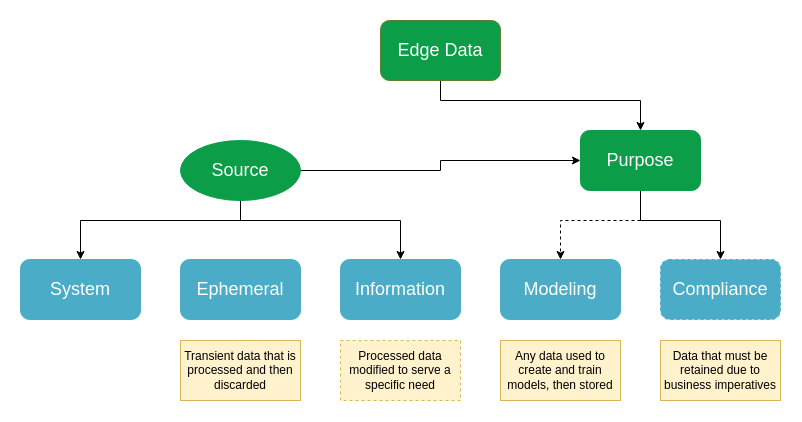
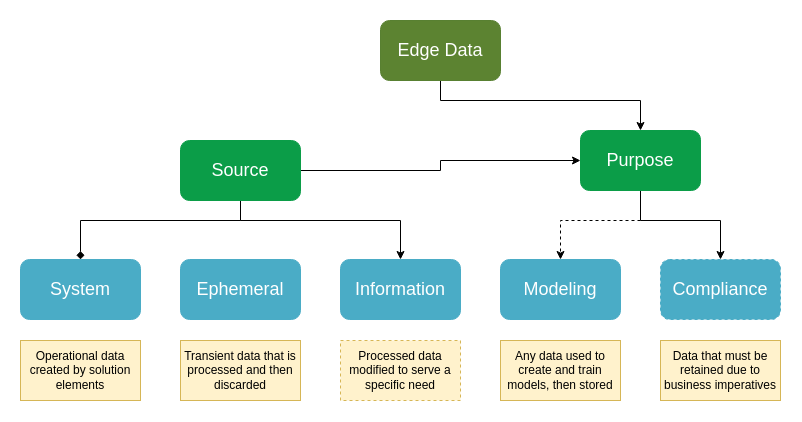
  <mxCell id="0" />
  <mxCell id="1" parent="0" />
  <mxCell id="2" style="edgeStyle=orthogonalEdgeStyle;rounded=0;orthogonalLoop=1;jettySize=auto;html=1;entryX=0.5;entryY=0;entryDx=0;entryDy=0;" parent="1" source="3" target="6" edge="1"><mxGeometry relative="1" as="geometry"><Array as="points"><mxPoint x="440" y="100" /><mxPoint x="640" y="100" /></Array></mxGeometry></mxCell>
- <mxCell id="3" value="&lt;font style=&quot;font-size: 18px;&quot;&gt;Edge Data&lt;/font&gt;" style="rounded=1;whiteSpace=wrap;html=1;fillColor=#0b9d48;strokeColor=#588031;fontColor=#FFFFFF;" parent="1" vertex="1"><mxGeometry x="380" y="20" width="120" height="60" as="geometry" /></mxCell>
+ <mxCell id="3" value="&lt;font style=&quot;font-size: 18px;&quot;&gt;Edge Data&lt;/font&gt;" style="rounded=1;whiteSpace=wrap;html=1;fillColor=#5C8331;strokeColor=#588031;fontColor=#FFFFFF;" parent="1" vertex="1"><mxGeometry x="380" y="20" width="120" height="60" as="geometry" /></mxCell>
  <mxCell id="4" style="edgeStyle=orthogonalEdgeStyle;rounded=0;orthogonalLoop=1;jettySize=auto;html=1;dashed=1;" parent="1" source="6" target="13" edge="1"><mxGeometry relative="1" as="geometry"><Array as="points"><mxPoint x="640" y="220" /><mxPoint x="560" y="220" /></Array></mxGeometry></mxCell>
  <mxCell id="5" style="edgeStyle=orthogonalEdgeStyle;rounded=0;orthogonalLoop=1;jettySize=auto;html=1;entryX=0.5;entryY=0;entryDx=0;entryDy=0;" parent="1" source="6" target="15" edge="1"><mxGeometry relative="1" as="geometry"><Array as="points"><mxPoint x="640" y="220" /><mxPoint x="720" y="220" /></Array></mxGeometry></mxCell>
  <mxCell id="6" value="&lt;font style=&quot;font-size: 18px;&quot;&gt;Purpose&lt;/font&gt;" style="rounded=1;whiteSpace=wrap;html=1;fillColor=#0B9D48;strokeColor=#0B9D48;fontColor=#FFFFFF;" parent="1" vertex="1"><mxGeometry x="580" y="130" width="120" height="60" as="geometry" /></mxCell>
- <mxCell id="7" style="edgeStyle=orthogonalEdgeStyle;rounded=0;orthogonalLoop=1;jettySize=auto;html=1;" parent="1" source="10" target="12" edge="1"><mxGeometry relative="1" as="geometry"><Array as="points"><mxPoint x="240" y="220" /><mxPoint x="80" y="220" /></Array></mxGeometry></mxCell>
+ <mxCell id="7" style="edgeStyle=orthogonalEdgeStyle;rounded=0;orthogonalLoop=1;jettySize=auto;html=1;endArrow=diamond;" parent="1" source="10" target="12" edge="1"><mxGeometry relative="1" as="geometry"><Array as="points"><mxPoint x="240" y="220" /><mxPoint x="80" y="220" /></Array></mxGeometry></mxCell>
  <mxCell id="8" style="edgeStyle=orthogonalEdgeStyle;rounded=0;orthogonalLoop=1;jettySize=auto;html=1;entryX=0.5;entryY=0;entryDx=0;entryDy=0;" parent="1" source="10" target="14" edge="1"><mxGeometry relative="1" as="geometry"><Array as="points"><mxPoint x="240" y="220" /><mxPoint x="400" y="220" /></Array></mxGeometry></mxCell>
  <mxCell id="9" style="edgeStyle=orthogonalEdgeStyle;rounded=0;orthogonalLoop=1;jettySize=auto;html=1;" parent="1" source="10" target="6" edge="1"><mxGeometry relative="1" as="geometry" /></mxCell>
- <mxCell id="10" value="&lt;font style=&quot;font-size: 18px;&quot;&gt;Source&lt;/font&gt;" style="ellipse;whiteSpace=wrap;html=1;fillColor=#0B9D48;strokeColor=#0B9D48;fontColor=#FFFFFF;" parent="1" vertex="1"><mxGeometry x="180" y="140" width="120" height="60" as="geometry" /></mxCell>
+ <mxCell id="10" value="&lt;font style=&quot;font-size: 18px;&quot;&gt;Source&lt;/font&gt;" style="rounded=1;whiteSpace=wrap;html=1;fillColor=#0B9D48;strokeColor=#0B9D48;fontColor=#FFFFFF;" parent="1" vertex="1"><mxGeometry x="180" y="140" width="120" height="60" as="geometry" /></mxCell>
  <mxCell id="11" value="&lt;font style=&quot;font-size: 18px;&quot;&gt;Ephemeral&lt;/font&gt;" style="rounded=1;whiteSpace=wrap;html=1;fillColor=#4AACC6;strokeColor=#4AACC6;fontColor=#FFFFFF;" parent="1" vertex="1"><mxGeometry x="180" y="259" width="120" height="60" as="geometry" /></mxCell>
  <mxCell id="12" value="&lt;font style=&quot;font-size: 18px;&quot;&gt;System&lt;/font&gt;" style="rounded=1;whiteSpace=wrap;html=1;fillColor=#4AACC6;strokeColor=#4AACC6;fontColor=#FFFFFF;" parent="1" vertex="1"><mxGeometry x="20" y="259" width="120" height="60" as="geometry" /></mxCell>
  <mxCell id="13" value="&lt;font style=&quot;font-size: 18px;&quot;&gt;Modeling&lt;/font&gt;" style="rounded=1;whiteSpace=wrap;html=1;fillColor=#4AACC6;strokeColor=#4AACC6;fontColor=#FFFFFF;" parent="1" vertex="1"><mxGeometry x="500" y="259" width="120" height="60" as="geometry" /></mxCell>
  <mxCell id="14" value="&lt;font style=&quot;font-size: 18px;&quot;&gt;Information&lt;/font&gt;" style="rounded=1;whiteSpace=wrap;html=1;fillColor=#4AACC6;strokeColor=#4AACC6;fontColor=#FFFFFF;" parent="1" vertex="1"><mxGeometry x="340" y="259" width="120" height="60" as="geometry" /></mxCell>
  <mxCell id="15" value="&lt;font style=&quot;font-size: 18px;&quot;&gt;Compliance&lt;/font&gt;" style="rounded=1;whiteSpace=wrap;html=1;fillColor=#4AACC6;strokeColor=#4AACC6;fontColor=#FFFFFF;dashed=1;" parent="1" vertex="1"><mxGeometry x="660" y="259" width="120" height="60" as="geometry" /></mxCell>
+ <mxCell id="16" value="Operational data created by solution elements" style="rounded=0;whiteSpace=wrap;html=1;fillColor=#fff2cc;strokeColor=#d6b656;" parent="1" vertex="1"><mxGeometry x="20" y="340" width="120" height="60" as="geometry" /></mxCell>
  <mxCell id="17" value="Transient data that is processed and then discarded" style="rounded=0;whiteSpace=wrap;html=1;fillColor=#fff2cc;strokeColor=#d6b656;" parent="1" vertex="1"><mxGeometry x="180" y="340" width="120" height="60" as="geometry" /></mxCell>
  <mxCell id="18" value="Processed data modified to serve a specific need" style="rounded=0;whiteSpace=wrap;html=1;fillColor=#fff2cc;strokeColor=#d6b656;dashed=1;" parent="1" vertex="1"><mxGeometry x="340" y="340" width="120" height="60" as="geometry" /></mxCell>
  <mxCell id="19" value="Any data used to create and train models, then stored" style="rounded=0;whiteSpace=wrap;html=1;fillColor=#fff2cc;strokeColor=#d6b656;" parent="1" vertex="1"><mxGeometry x="500" y="340" width="120" height="60" as="geometry" /></mxCell>
  <mxCell id="20" value="Data that must be retained due to business imperatives" style="rounded=0;whiteSpace=wrap;html=1;fillColor=#fff2cc;strokeColor=#d6b656;" parent="1" vertex="1"><mxGeometry x="660" y="340" width="120" height="60" as="geometry" /></mxCell>
